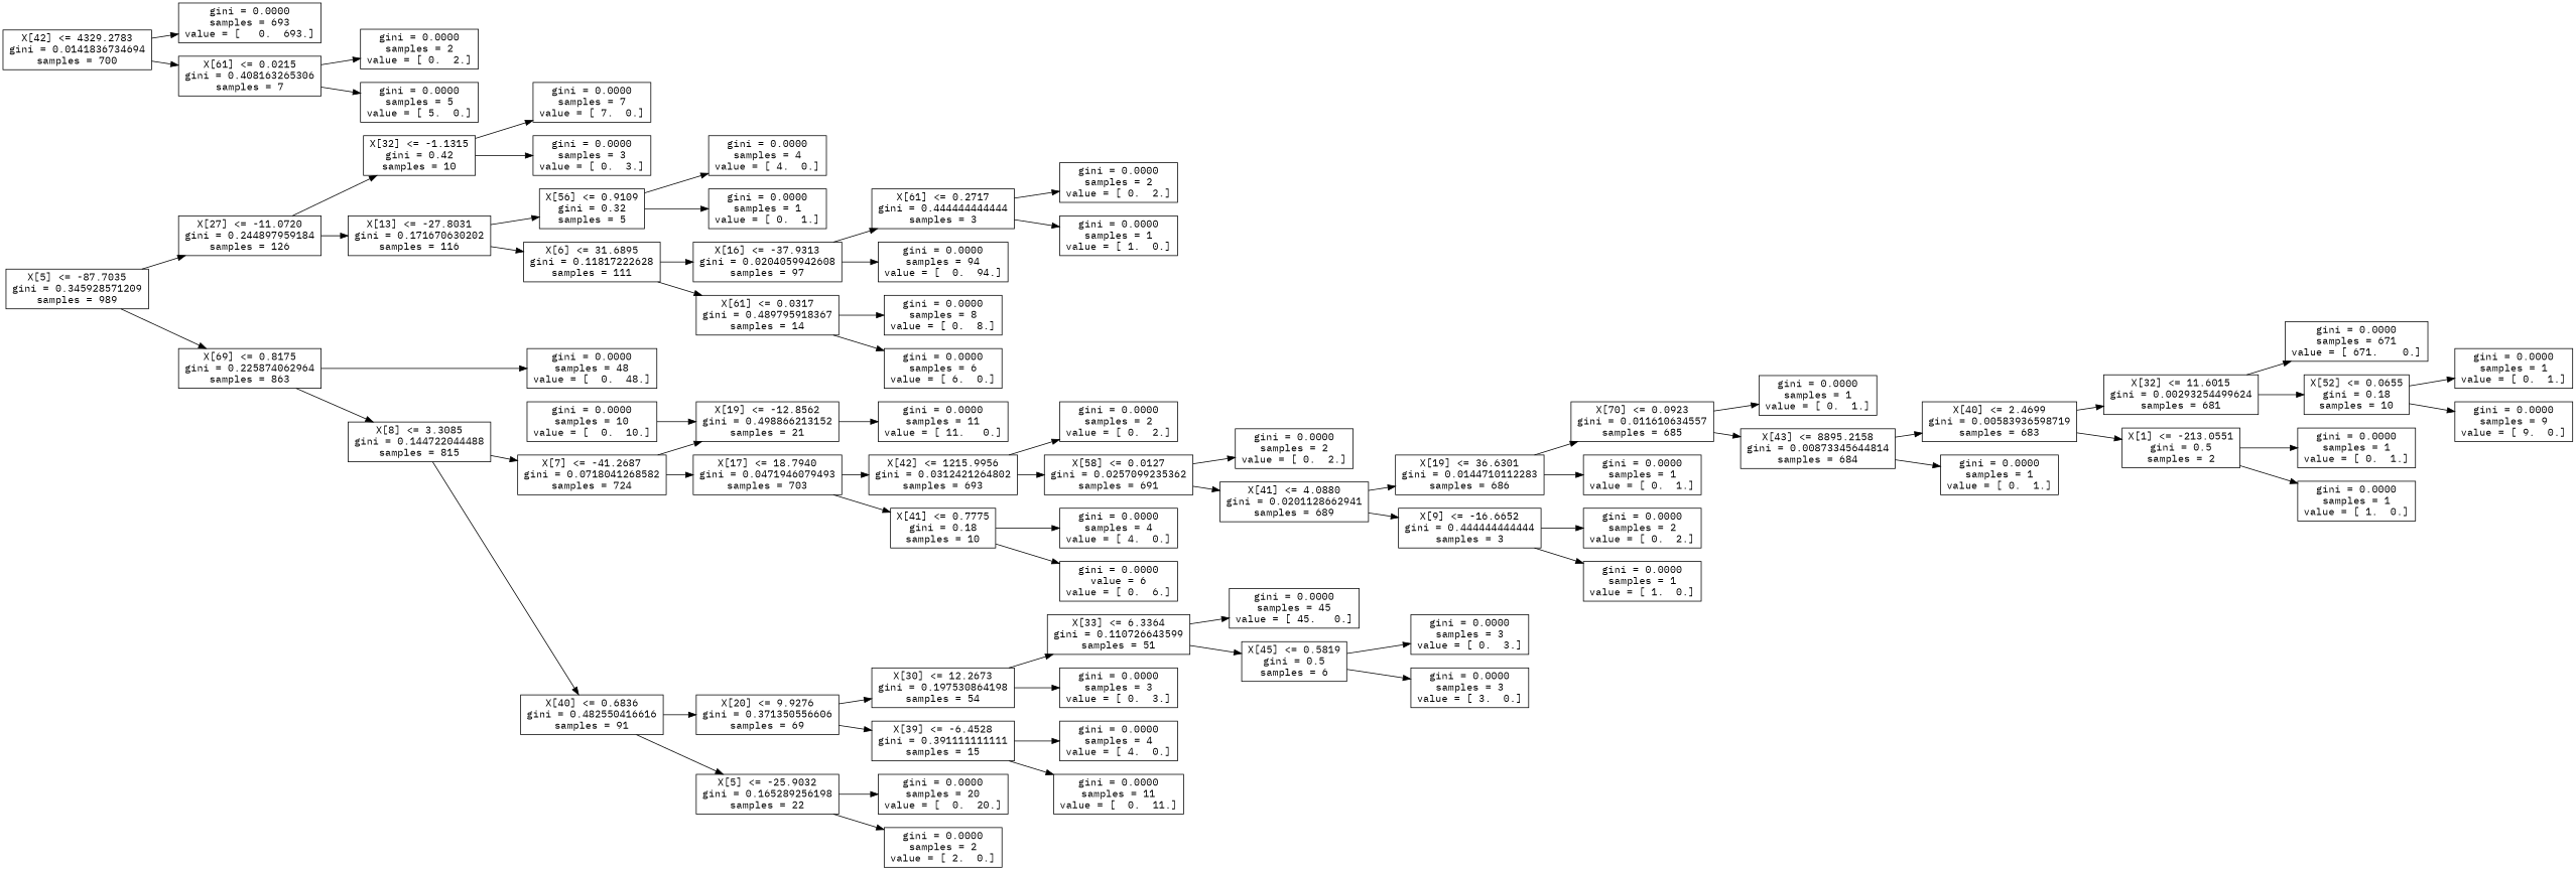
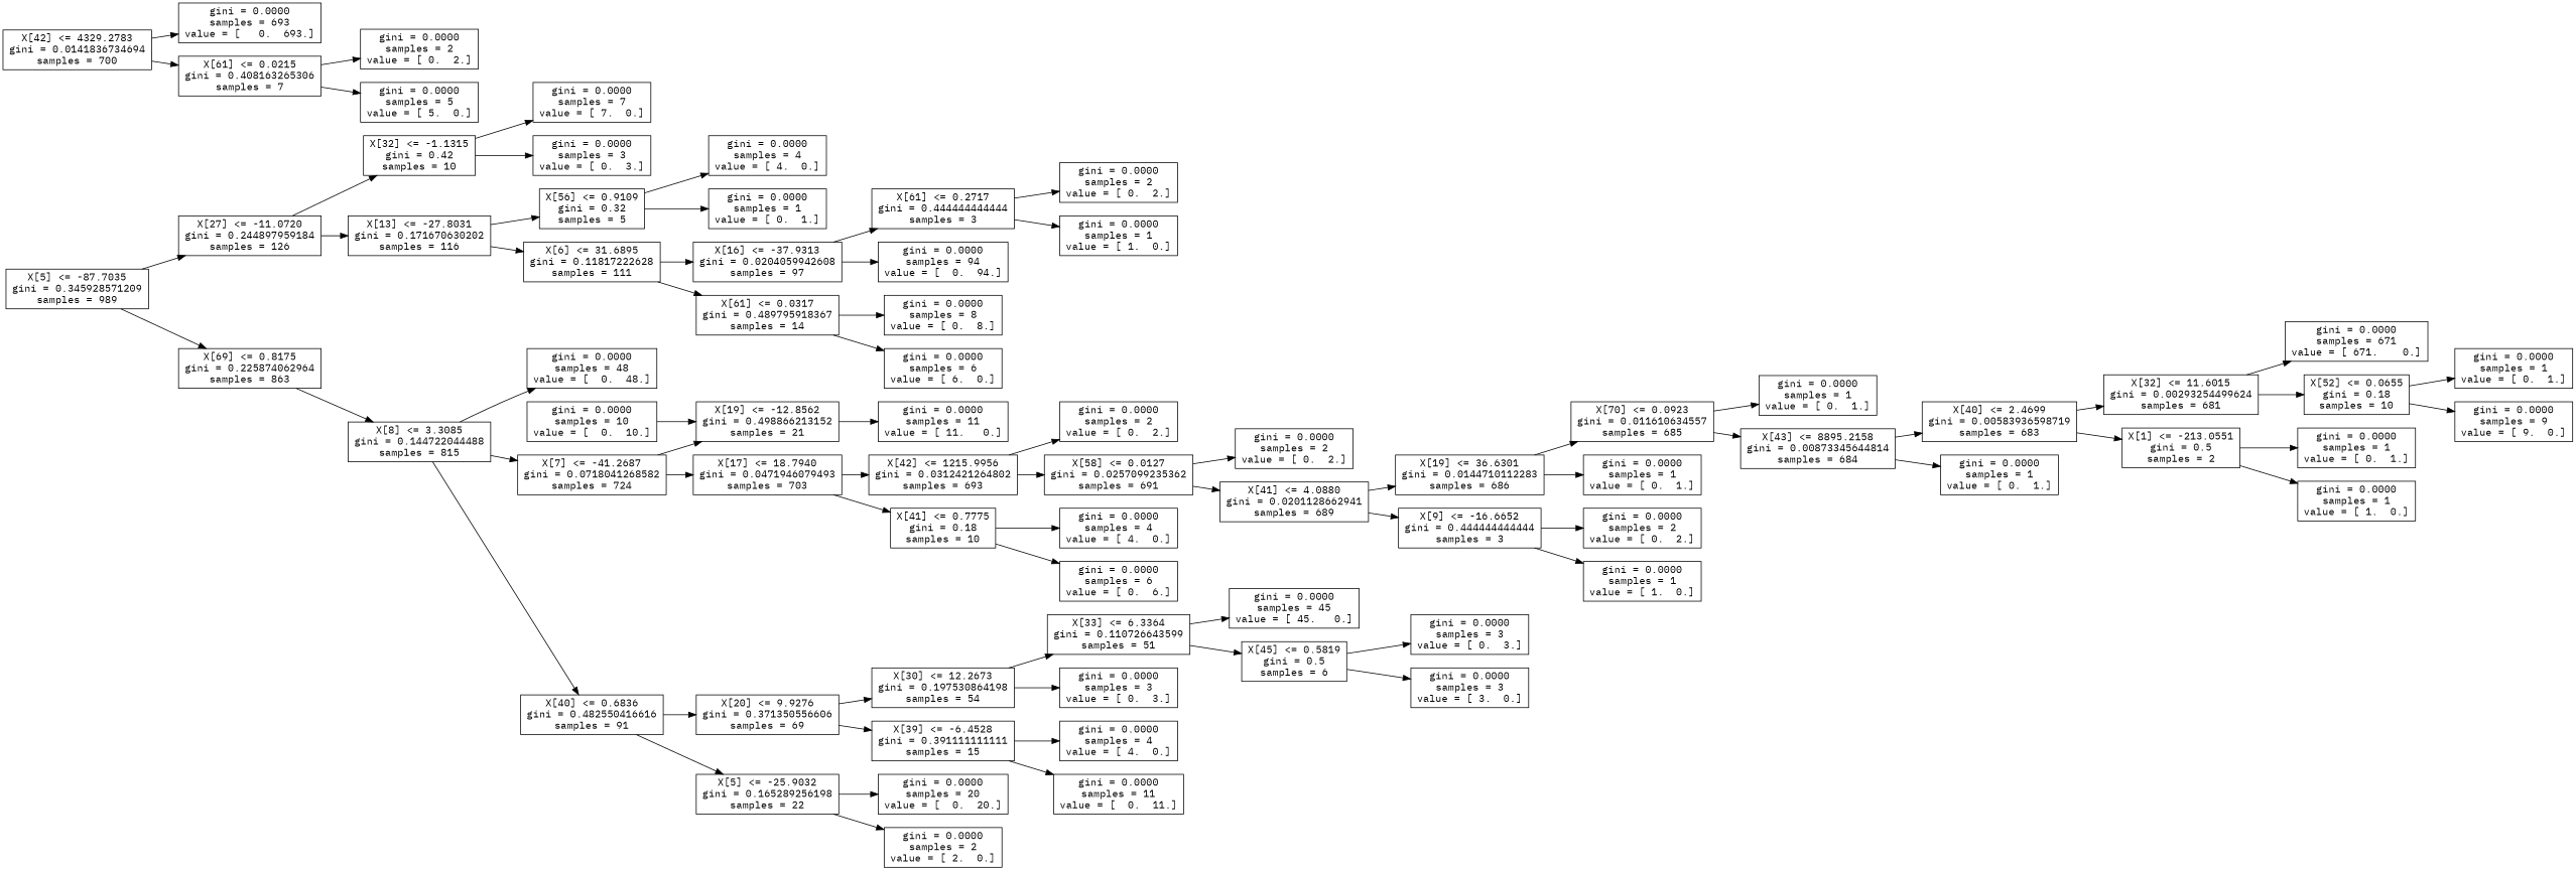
  digraph {
    fontname="IBM Plex Mono"
    rankdir=LR
    node [fontname="IBM Plex Mono" shape=box]
    edge [fontname="IBM Plex Mono"]
    n1 [label="X[5] <= -87.7035\ngini = 0.345928571209\nsamples = 989"]
    n2 [label="X[27] <= -11.0720\ngini = 0.244897959184\nsamples = 126"]
    n3 [label="X[69] <= 0.8175\ngini = 0.225874062964\nsamples = 863"]
    n4 [label="X[42] <= 4329.2783\ngini = 0.0141836734694\nsamples = 700"]
    n5 [label="gini = 0.0000\nsamples = 693\nvalue = [   0.  693.]"]
    n6 [label="X[61] <= 0.0215\ngini = 0.408163265306\nsamples = 7"]
    n7 [label="X[32] <= -1.1315\ngini = 0.42\nsamples = 10"]
    n8 [label="X[13] <= -27.8031\ngini = 0.171670630202\nsamples = 116"]
    n9 [label="X[8] <= 3.3085\ngini = 0.144722044488\nsamples = 815"]
    n10 [label="gini = 0.0000\nsamples = 48\nvalue = [  0.  48.]"]
    n11 [label="gini = 0.0000\nsamples = 7\nvalue = [ 7.  0.]"]
    n12 [label="gini = 0.0000\nsamples = 3\nvalue = [ 0.  3.]"]
    n13 [label="X[56] <= 0.9109\ngini = 0.32\nsamples = 5"]
    n14 [label="X[6] <= 31.6895\ngini = 0.11817222628\nsamples = 111"]
    n15 [label="gini = 0.0000\nsamples = 4\nvalue = [ 4.  0.]"]
    n16 [label="gini = 0.0000\nsamples = 1\nvalue = [ 0.  1.]"]
    n17 [label="X[16] <= -37.9313\ngini = 0.0204059942608\nsamples = 97"]
    n18 [label="X[61] <= 0.0317\ngini = 0.489795918367\nsamples = 14"]
    n19 [label="X[61] <= 0.2717\ngini = 0.444444444444\nsamples = 3"]
    n20 [label="gini = 0.0000\nsamples = 94\nvalue = [  0.  94.]"]
    n21 [label="gini = 0.0000\nsamples = 8\nvalue = [ 0.  8.]"]
    n22 [label="gini = 0.0000\nsamples = 6\nvalue = [ 6.  0.]"]
    n23 [label="gini = 0.0000\nsamples = 2\nvalue = [ 0.  2.]"]
    n24 [label="gini = 0.0000\nsamples = 1\nvalue = [ 1.  0.]"]
    n25 [label="X[7] <= -41.2687\ngini = 0.0718041268582\nsamples = 724"]
    n26 [label="X[40] <= 0.6836\ngini = 0.482550416616\nsamples = 91"]
    n27 [label="X[19] <= -12.8562\ngini = 0.498866213152\nsamples = 21"]
    n28 [label="X[17] <= 18.7940\ngini = 0.0471946079493\nsamples = 703"]
    n29 [label="X[20] <= 9.9276\ngini = 0.371350556606\nsamples = 69"]
    n30 [label="X[5] <= -25.9032\ngini = 0.165289256198\nsamples = 22"]
    n31 [label="gini = 0.0000\nsamples = 11\nvalue = [ 11.   0.]"]
    n32 [label="X[42] <= 1215.9956\ngini = 0.0312421264802\nsamples = 693"]
    n33 [label="X[41] <= 0.7775\ngini = 0.18\nsamples = 10"]
    n34 [label="gini = 0.0000\nsamples = 10\nvalue = [  0.  10.]"]
    n35 [label="gini = 0.0000\nsamples = 2\nvalue = [ 0.  2.]"]
    n36 [label="X[58] <= 0.0127\ngini = 0.0257099235362\nsamples = 691"]
    n37 [label="gini = 0.0000\nsamples = 4\nvalue = [ 4.  0.]"]
-   n38 [label="gini = 0.0000\nvalue = 6\nvalue = [ 0.  6.]"]
+   n38 [label="gini = 0.0000\nsamples = 6\nvalue = [ 0.  6.]"]
    n39 [label="gini = 0.0000\nsamples = 2\nvalue = [ 0.  2.]"]
    n40 [label="X[41] <= 4.0880\ngini = 0.0201128662941\nsamples = 689"]
    n41 [label="X[19] <= 36.6301\ngini = 0.0144710112283\nsamples = 686"]
    n42 [label="X[9] <= -16.6652\ngini = 0.444444444444\nsamples = 3"]
    n43 [label="X[70] <= 0.0923\ngini = 0.011610634557\nsamples = 685"]
    n44 [label="gini = 0.0000\nsamples = 1\nvalue = [ 0.  1.]"]
    n45 [label="gini = 0.0000\nsamples = 2\nvalue = [ 0.  2.]"]
    n46 [label="gini = 0.0000\nsamples = 1\nvalue = [ 1.  0.]"]
    n47 [label="gini = 0.0000\nsamples = 1\nvalue = [ 0.  1.]"]
    n48 [label="X[43] <= 8895.2158\ngini = 0.00873345644814\nsamples = 684"]
    n49 [label="X[40] <= 2.4699\ngini = 0.00583936598719\nsamples = 683"]
    n50 [label="gini = 0.0000\nsamples = 1\nvalue = [ 0.  1.]"]
    n51 [label="X[32] <= 11.6015\ngini = 0.00293254499624\nsamples = 681"]
    n52 [label="X[1] <= -213.0551\ngini = 0.5\nsamples = 2"]
    n53 [label="gini = 0.0000\nsamples = 671\nvalue = [ 671.    0.]"]
    n54 [label="X[52] <= 0.0655\ngini = 0.18\nsamples = 10"]
    n55 [label="gini = 0.0000\nsamples = 1\nvalue = [ 0.  1.]"]
    n56 [label="gini = 0.0000\nsamples = 1\nvalue = [ 1.  0.]"]
    n57 [label="gini = 0.0000\nsamples = 1\nvalue = [ 0.  1.]"]
    n58 [label="gini = 0.0000\nsamples = 9\nvalue = [ 9.  0.]"]
    n59 [label="X[30] <= 12.2673\ngini = 0.197530864198\nsamples = 54"]
    n60 [label="X[39] <= -6.4528\ngini = 0.391111111111\nsamples = 15"]
    n61 [label="gini = 0.0000\nsamples = 20\nvalue = [  0.  20.]"]
    n62 [label="gini = 0.0000\nsamples = 2\nvalue = [ 2.  0.]"]
    n63 [label="X[33] <= 6.3364\ngini = 0.110726643599\nsamples = 51"]
    n64 [label="gini = 0.0000\nsamples = 3\nvalue = [ 0.  3.]"]
    n65 [label="gini = 0.0000\nsamples = 4\nvalue = [ 4.  0.]"]
    n66 [label="gini = 0.0000\nsamples = 11\nvalue = [  0.  11.]"]
    n67 [label="gini = 0.0000\nsamples = 45\nvalue = [ 45.   0.]"]
    n68 [label="X[45] <= 0.5819\ngini = 0.5\nsamples = 6"]
    n69 [label="gini = 0.0000\nsamples = 3\nvalue = [ 0.  3.]"]
    n70 [label="gini = 0.0000\nsamples = 3\nvalue = [ 3.  0.]"]
    n71 [label="gini = 0.0000\nsamples = 2\nvalue = [ 0.  2.]"]
    n72 [label="gini = 0.0000\nsamples = 5\nvalue = [ 5.  0.]"]
    n1 -> n2
    n1 -> n3
    n2 -> n7
    n2 -> n8
    n3 -> n9
-   n3 -> n10
+   n9 -> n10
    n4 -> n5
    n4 -> n6
    n6 -> n71
    n6 -> n72
    n7 -> n11
    n7 -> n12
    n8 -> n13
    n8 -> n14
    n9 -> n25
    n9 -> n26
    n13 -> n15
    n13 -> n16
    n14 -> n17
    n14 -> n18
    n17 -> n19
    n17 -> n20
    n18 -> n21
    n18 -> n22
    n19 -> n23
    n19 -> n24
    n25 -> n27
    n25 -> n28
    n26 -> n29
    n26 -> n30
    n27 -> n31
    n28 -> n32
    n28 -> n33
    n29 -> n59
    n29 -> n60
    n30 -> n61
    n30 -> n62
    n32 -> n35
    n32 -> n36
    n33 -> n37
    n33 -> n38
    n34 -> n27
    n36 -> n39
    n36 -> n40
    n40 -> n41
    n40 -> n42
    n41 -> n43
    n41 -> n44
    n42 -> n45
    n42 -> n46
    n43 -> n47
    n43 -> n48
    n48 -> n49
    n48 -> n50
    n49 -> n51
    n49 -> n52
    n51 -> n53
    n51 -> n54
    n52 -> n55
    n52 -> n56
    n54 -> n57
    n54 -> n58
    n59 -> n63
    n59 -> n64
    n60 -> n65
    n60 -> n66
    n63 -> n67
    n63 -> n68
    n68 -> n69
    n68 -> n70
  }
